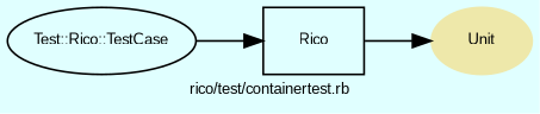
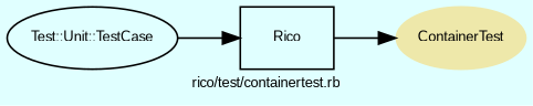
  digraph {
    bgcolor=lightcyan1
    compound=true
    fontname=Arial
    fontsize=8
    label="rico/test/containertest.rb"
    rankdir=LR
    node [color=black fontname=Arial fontsize=8]
-   n1 [color=palegoldenrod fontcolor=black label=Unit shape=ellipse style=filled]
+   n1 [color=palegoldenrod fontcolor=black label=ContainerTest shape=ellipse style=filled]
    n2 [label=Rico shape=box]
-   n3 [label="Test::Rico::TestCase"]
+   n3 [label="Test::Unit::TestCase"]
    n2 -> n1
    n3 -> n2
  }
